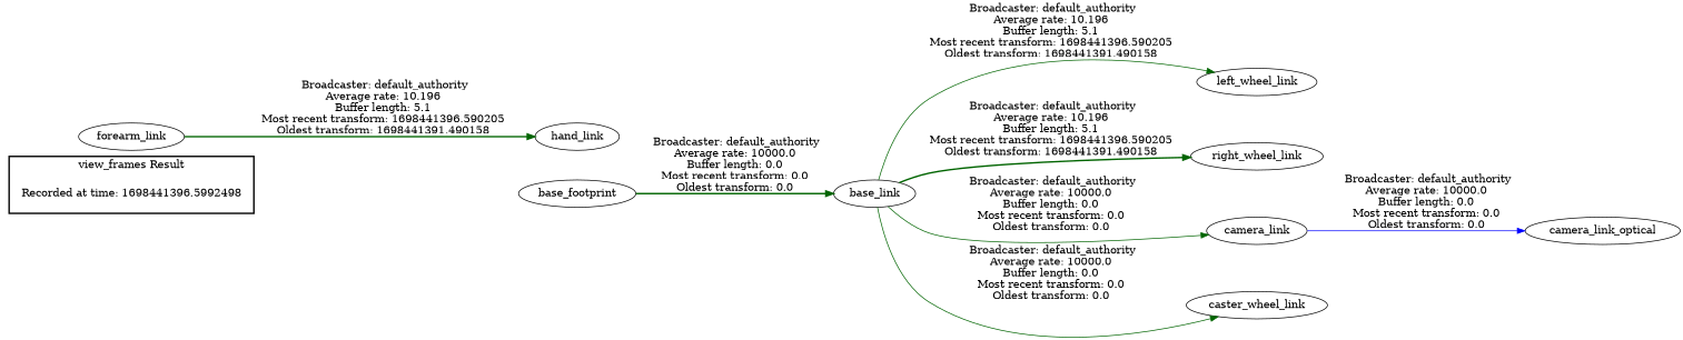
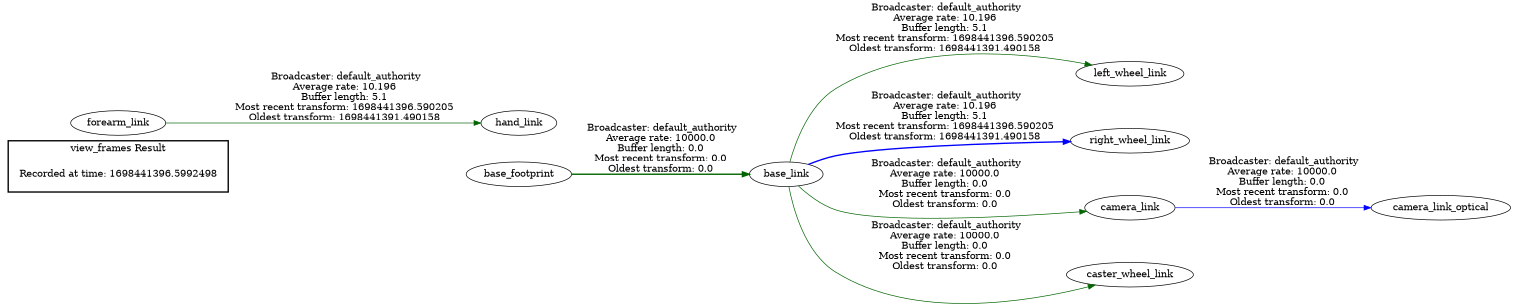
  digraph {
    rankdir=LR
    edge [style=solid color=darkgreen]
    "Recorded at time: 1698441396.5992498" [shape=plaintext]
    base_footprint
    forearm_link
    hand_link
    base_link
    left_wheel_link
    right_wheel_link
    camera_link
    caster_wheel_link
    camera_link_optical
    subgraph cluster_1 {
      color=black
      label="view_frames Result"
      style=bold
      "Recorded at time: 1698441396.5992498"
    }
    "Recorded at time: 1698441396.5992498" -> base_footprint [style=invis color=""]
    base_footprint -> base_link [label=" Broadcaster: default_authority\nAverage rate: 10000.0\nBuffer length: 0.0\nMost recent transform: 0.0\nOldest transform: 0.0\n" style=bold]
-   forearm_link -> hand_link [label=" Broadcaster: default_authority\nAverage rate: 10.196\nBuffer length: 5.1\nMost recent transform: 1698441396.590205\nOldest transform: 1698441391.490158\n" style=bold]
+   forearm_link -> hand_link [label=" Broadcaster: default_authority\nAverage rate: 10.196\nBuffer length: 5.1\nMost recent transform: 1698441396.590205\nOldest transform: 1698441391.490158\n"]
    base_link -> left_wheel_link [label=" Broadcaster: default_authority\nAverage rate: 10.196\nBuffer length: 5.1\nMost recent transform: 1698441396.590205\nOldest transform: 1698441391.490158\n"]
-   base_link -> right_wheel_link [label=" Broadcaster: default_authority\nAverage rate: 10.196\nBuffer length: 5.1\nMost recent transform: 1698441396.590205\nOldest transform: 1698441391.490158\n" style=bold]
+   base_link -> right_wheel_link [color=blue label=" Broadcaster: default_authority\nAverage rate: 10.196\nBuffer length: 5.1\nMost recent transform: 1698441396.590205\nOldest transform: 1698441391.490158\n" style=bold]
    base_link -> camera_link [label=" Broadcaster: default_authority\nAverage rate: 10000.0\nBuffer length: 0.0\nMost recent transform: 0.0\nOldest transform: 0.0\n"]
    base_link -> caster_wheel_link [label=" Broadcaster: default_authority\nAverage rate: 10000.0\nBuffer length: 0.0\nMost recent transform: 0.0\nOldest transform: 0.0\n"]
    camera_link -> camera_link_optical [color=blue label=" Broadcaster: default_authority\nAverage rate: 10000.0\nBuffer length: 0.0\nMost recent transform: 0.0\nOldest transform: 0.0\n"]
  }
